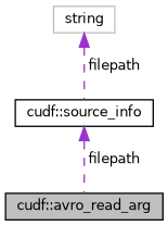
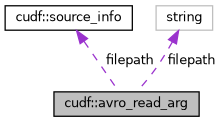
  digraph {
    node [color=black fillcolor=white fontname=Helvetica fontsize=10 shape=record style=filled]
    edge [color=darkorchid3 dir=back fontname=Helvetica fontsize=10 labelfontname=Helvetica labelfontsize=10 style=dashed]
    n1 [fillcolor=grey75 fontcolor=black height=0.2 label="cudf::avro_read_arg" width=0.4]
    n2 [height=0.2 label="cudf::source_info" width=0.4]
    n3 [color=grey75 height=0.2 label=string width=0.4]
    n2 -> n1 [label=" filepath"]
-   n3 -> n2 [label=" filepath"]
+   n3 -> n1 [label=" filepath"]
  }
